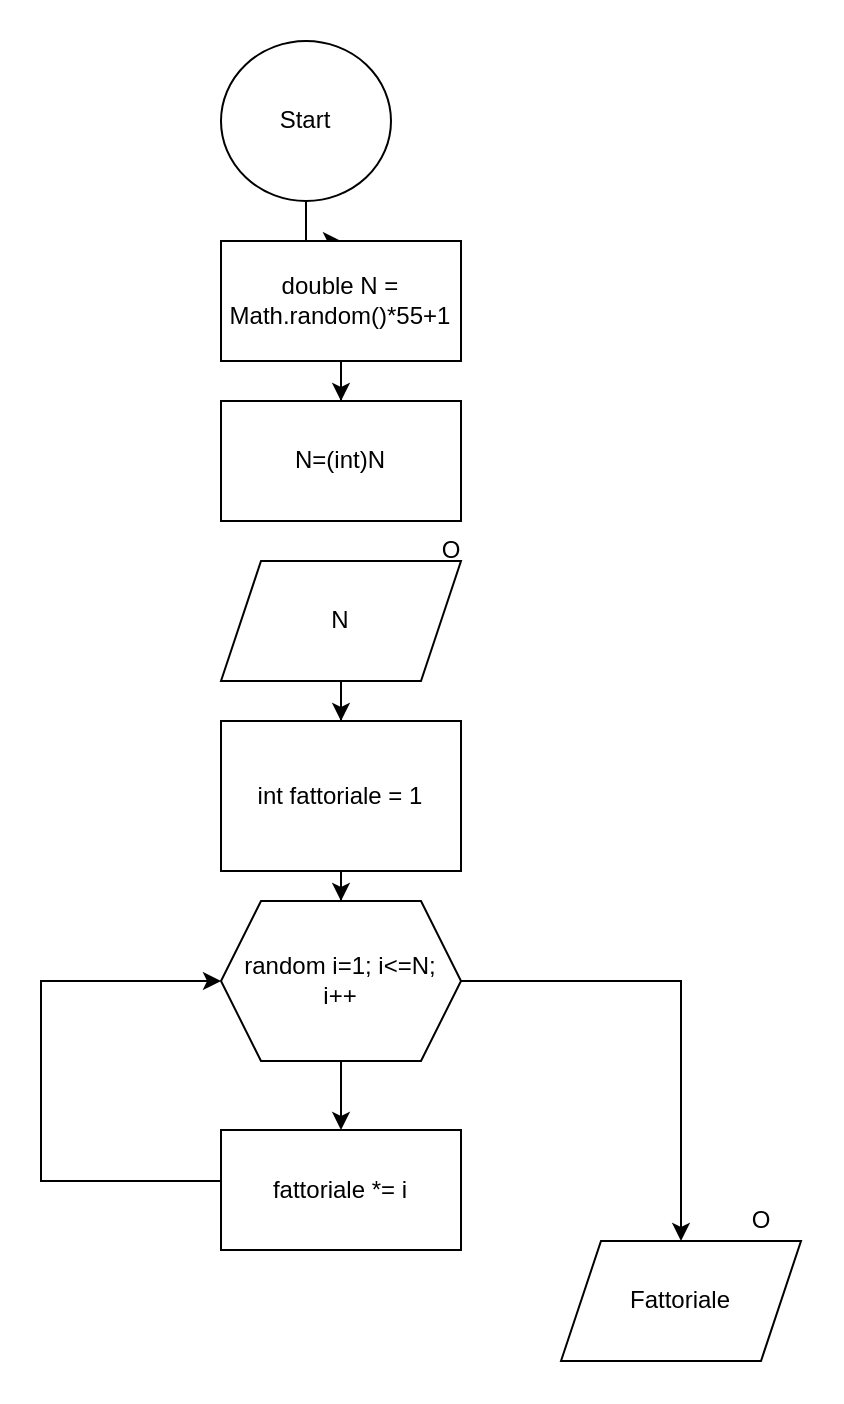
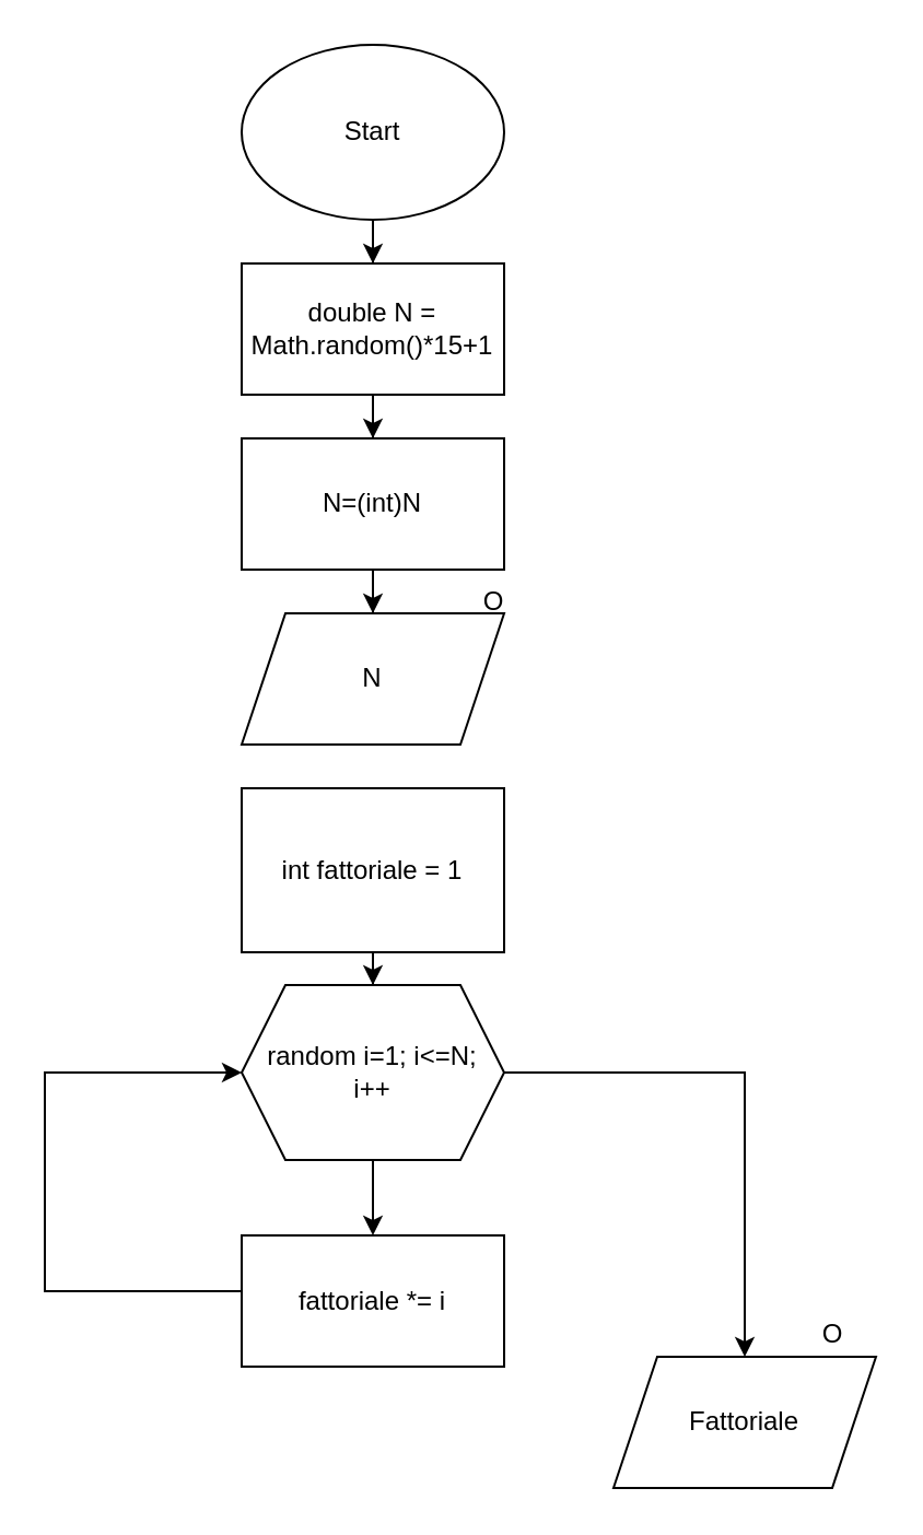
  <mxCell id="0" />
  <mxCell id="1" parent="0" />
  <mxCell id="2" value="" style="edgeStyle=orthogonalEdgeStyle;rounded=0;orthogonalLoop=1;jettySize=auto;html=1;" edge="1" parent="1" source="15" target="6"><mxGeometry relative="1" as="geometry" /></mxCell>
- <mxCell id="3" value="Start" style="ellipse;whiteSpace=wrap;html=1;" vertex="1" parent="1"><mxGeometry x="110" y="20" width="85" height="80" as="geometry" /></mxCell>
+ <mxCell id="3" value="Start" style="ellipse;whiteSpace=wrap;html=1;" vertex="1" parent="1"><mxGeometry x="110" y="20" width="120" height="80" as="geometry" /></mxCell>
  <mxCell id="4" value="O" style="text;html=1;align=center;verticalAlign=middle;resizable=0;points=[];autosize=1;strokeColor=none;fillColor=none;" vertex="1" parent="1"><mxGeometry x="210" y="260" width="30" height="30" as="geometry" /></mxCell>
- <mxCell id="5" value="" style="edgeStyle=orthogonalEdgeStyle;rounded=0;orthogonalLoop=1;jettySize=auto;html=1;" edge="1" parent="1" source="17" target="8"><mxGeometry relative="1" as="geometry" /></mxCell>
  <mxCell id="6" value="N=(int)N" style="rounded=0;whiteSpace=wrap;html=1;" vertex="1" parent="1"><mxGeometry x="110" y="200" width="120" height="60" as="geometry" /></mxCell>
  <mxCell id="7" value="" style="edgeStyle=orthogonalEdgeStyle;rounded=0;orthogonalLoop=1;jettySize=auto;html=1;" edge="1" parent="1" source="8" target="11"><mxGeometry relative="1" as="geometry" /></mxCell>
  <mxCell id="8" value="int fattoriale = 1" style="rounded=0;whiteSpace=wrap;html=1;" vertex="1" parent="1"><mxGeometry x="110" y="360" width="120" height="75" as="geometry" /></mxCell>
  <mxCell id="9" value="" style="edgeStyle=orthogonalEdgeStyle;rounded=0;orthogonalLoop=1;jettySize=auto;html=1;" edge="1" parent="1" source="11" target="13"><mxGeometry relative="1" as="geometry" /></mxCell>
  <mxCell id="10" style="edgeStyle=orthogonalEdgeStyle;rounded=0;orthogonalLoop=1;jettySize=auto;html=1;" edge="1" parent="1" source="11" target="18"><mxGeometry relative="1" as="geometry" /></mxCell>
  <mxCell id="11" value="&lt;div&gt;random i=1; i&amp;lt;=N;&lt;/div&gt;&lt;div&gt;i++&lt;br&gt;&lt;/div&gt;" style="shape=hexagon;perimeter=hexagonPerimeter2;whiteSpace=wrap;html=1;fixedSize=1;" vertex="1" parent="1"><mxGeometry x="110" y="450" width="120" height="80" as="geometry" /></mxCell>
  <mxCell id="12" style="edgeStyle=orthogonalEdgeStyle;rounded=0;orthogonalLoop=1;jettySize=auto;html=1;entryX=0;entryY=0.5;entryDx=0;entryDy=0;" edge="1" parent="1" source="13" target="11"><mxGeometry relative="1" as="geometry"><Array as="points"><mxPoint x="20" y="590" /><mxPoint x="20" y="490" /></Array></mxGeometry></mxCell>
  <mxCell id="13" value="fattoriale *= i" style="rounded=0;whiteSpace=wrap;html=1;" vertex="1" parent="1"><mxGeometry x="110" y="564.5" width="120" height="60" as="geometry" /></mxCell>
  <mxCell id="14" value="" style="edgeStyle=orthogonalEdgeStyle;rounded=0;orthogonalLoop=1;jettySize=auto;html=1;" edge="1" parent="1" source="3" target="15"><mxGeometry relative="1" as="geometry"><mxPoint x="170" y="100" as="sourcePoint" /><mxPoint x="170" y="190" as="targetPoint" /></mxGeometry></mxCell>
- <mxCell id="15" value="&lt;div&gt;double N = &lt;br&gt;&lt;/div&gt;&lt;div&gt;Math.random()*55+1&lt;br&gt;&lt;/div&gt;" style="rounded=0;whiteSpace=wrap;html=1;" vertex="1" parent="1"><mxGeometry x="110" y="120" width="120" height="60" as="geometry" /></mxCell>
+ <mxCell id="15" value="&lt;div&gt;double N = &lt;br&gt;&lt;/div&gt;&lt;div&gt;Math.random()*15+1&lt;br&gt;&lt;/div&gt;" style="rounded=0;whiteSpace=wrap;html=1;" vertex="1" parent="1"><mxGeometry x="110" y="120" width="120" height="60" as="geometry" /></mxCell>
+ <mxCell id="16" value="" style="edgeStyle=orthogonalEdgeStyle;rounded=0;orthogonalLoop=1;jettySize=auto;html=1;" edge="1" parent="1" source="6" target="17"><mxGeometry relative="1" as="geometry"><mxPoint x="170" y="260" as="sourcePoint" /><mxPoint x="170" y="370" as="targetPoint" /></mxGeometry></mxCell>
  <mxCell id="17" value="N" style="shape=parallelogram;perimeter=parallelogramPerimeter;whiteSpace=wrap;html=1;fixedSize=1;" vertex="1" parent="1"><mxGeometry x="110" y="280" width="120" height="60" as="geometry" /></mxCell>
  <mxCell id="18" value="Fattoriale" style="shape=parallelogram;perimeter=parallelogramPerimeter;whiteSpace=wrap;html=1;fixedSize=1;" vertex="1" parent="1"><mxGeometry x="280" y="620" width="120" height="60" as="geometry" /></mxCell>
  <mxCell id="19" value="O" style="text;html=1;align=center;verticalAlign=middle;resizable=0;points=[];autosize=1;strokeColor=none;fillColor=none;" vertex="1" parent="1"><mxGeometry x="365" y="595" width="30" height="30" as="geometry" /></mxCell>
